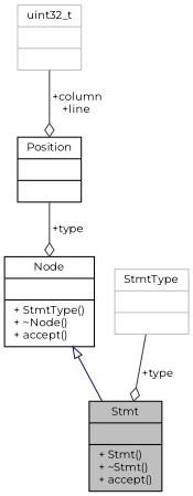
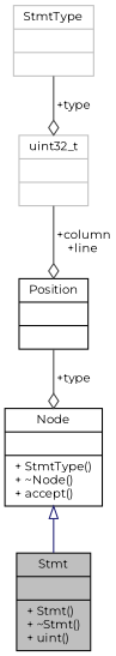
  digraph {
    fontname=Montserrat
    node [color=black fillcolor=white fontname=Montserrat fontsize=10 shape=record style=filled]
    edge [color=grey25 fontname=Montserrat fontsize=10 labelfontname=Helvetica labelfontsize=10 style=solid arrowhead=odiamond]
-   n1 [fillcolor=grey75 fontcolor=black height=0.2 label="{Stmt\n||+ Stmt()\l+ ~Stmt()\l+ accept()\l}" width=0.4]
+   n1 [fillcolor=grey75 fontcolor=black height=0.2 label="{Stmt\n||+ Stmt()\l+ ~Stmt()\l+ uint()\l}" width=0.4]
    n2 [height=0.2 label="{Node\n||+ StmtType()\l+ ~Node()\l+ accept()\l}" width=0.4]
    n3 [height=0.2 label="{Position\n||}" width=0.4]
    n4 [color=grey75 height=0.2 label="{uint32_t\n||}" width=0.4]
    n5 [color=grey75 height=0.2 label="{StmtType\n||}" width=0.4]
    n2 -> n1 [arrowtail=onormal color=midnightblue dir=back arrowhead=""]
    n3 -> n2 [label=" +type"]
    n4 -> n3 [label=" +column\n+line"]
-   n5 -> n1 [label=" +type"]
+   n5 -> n4 [label=" +type"]
  }
